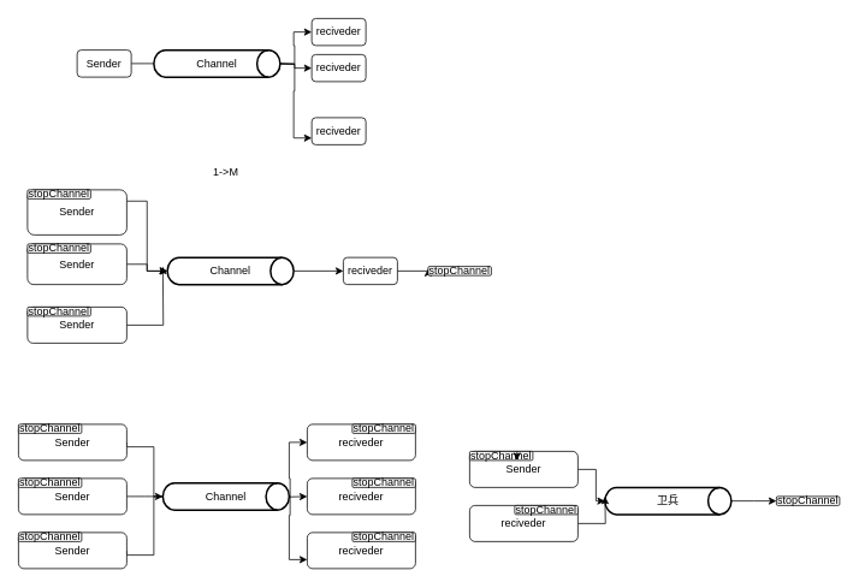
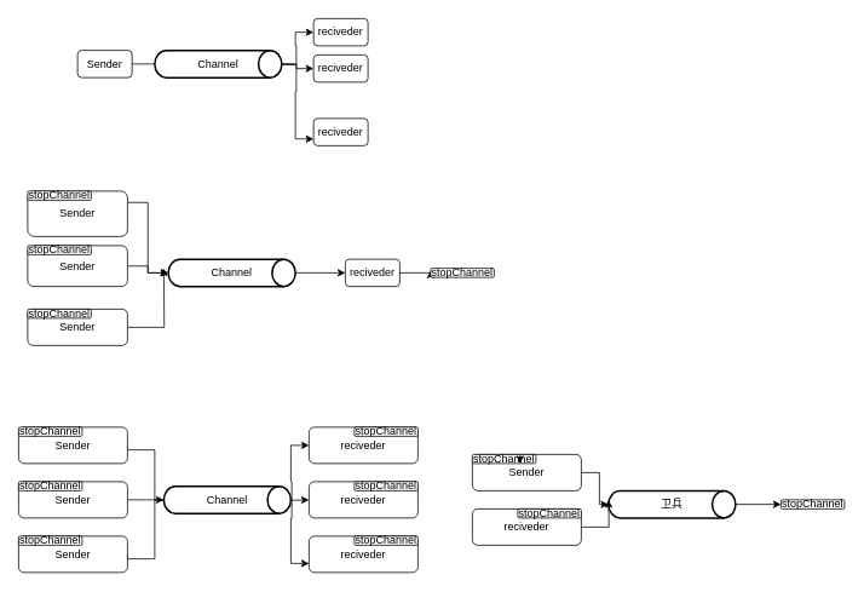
  <mxCell id="0" />
  <mxCell id="1" parent="0" />
  <mxCell id="2" style="edgeStyle=orthogonalEdgeStyle;rounded=0;orthogonalLoop=1;jettySize=auto;html=1;exitX=0;exitY=0.5;exitDx=0;exitDy=0;exitPerimeter=0;entryX=0;entryY=0.5;entryDx=0;entryDy=0;" parent="1" target="7" edge="1"><mxGeometry relative="1" as="geometry"><mxPoint x="305" y="70" as="sourcePoint" /></mxGeometry></mxCell>
  <mxCell id="3" style="edgeStyle=orthogonalEdgeStyle;rounded=0;orthogonalLoop=1;jettySize=auto;html=1;exitX=0;exitY=0.5;exitDx=0;exitDy=0;exitPerimeter=0;entryX=0;entryY=0.5;entryDx=0;entryDy=0;" parent="1" target="9" edge="1"><mxGeometry relative="1" as="geometry"><mxPoint x="305" y="70" as="sourcePoint" /></mxGeometry></mxCell>
  <mxCell id="4" style="edgeStyle=orthogonalEdgeStyle;rounded=0;orthogonalLoop=1;jettySize=auto;html=1;exitX=0;exitY=0.5;exitDx=0;exitDy=0;exitPerimeter=0;entryX=0;entryY=0.75;entryDx=0;entryDy=0;" parent="1" target="8" edge="1"><mxGeometry relative="1" as="geometry"><mxPoint x="305" y="70" as="sourcePoint" /></mxGeometry></mxCell>
  <mxCell id="5" style="edgeStyle=orthogonalEdgeStyle;rounded=0;orthogonalLoop=1;jettySize=auto;html=1;exitX=1;exitY=0.5;exitDx=0;exitDy=0;entryX=1;entryY=0.5;entryDx=0;entryDy=0;entryPerimeter=0;" parent="1" source="6" edge="1"><mxGeometry relative="1" as="geometry"><mxPoint x="195" y="70" as="targetPoint" /></mxGeometry></mxCell>
  <mxCell id="6" value="Sender" style="rounded=1;whiteSpace=wrap;html=1;" parent="1" vertex="1"><mxGeometry x="85" y="55" width="60" height="30" as="geometry" /></mxCell>
  <mxCell id="7" value="reciveder" style="rounded=1;whiteSpace=wrap;html=1;" parent="1" vertex="1"><mxGeometry x="345" y="20" width="60" height="30" as="geometry" /></mxCell>
  <mxCell id="8" value="reciveder" style="rounded=1;whiteSpace=wrap;html=1;" parent="1" vertex="1"><mxGeometry x="345" y="130" width="60" height="30" as="geometry" /></mxCell>
  <mxCell id="9" value="reciveder" style="rounded=1;whiteSpace=wrap;html=1;" parent="1" vertex="1"><mxGeometry x="345" y="60" width="60" height="30" as="geometry" /></mxCell>
- <mxCell id="10" value="1-&amp;gt;M" style="text;html=1;strokeColor=none;fillColor=none;align=center;verticalAlign=middle;whiteSpace=wrap;rounded=0;" parent="1" vertex="1"><mxGeometry x="230" y="180" width="40" height="20" as="geometry" /></mxCell>
  <mxCell id="11" style="edgeStyle=orthogonalEdgeStyle;rounded=0;orthogonalLoop=1;jettySize=auto;html=1;exitX=0;exitY=0.5;exitDx=0;exitDy=0;exitPerimeter=0;entryX=0;entryY=0.5;entryDx=0;entryDy=0;" parent="1" target="16" edge="1"><mxGeometry relative="1" as="geometry"><mxPoint x="300" y="550" as="sourcePoint" /></mxGeometry></mxCell>
  <mxCell id="12" style="edgeStyle=orthogonalEdgeStyle;rounded=0;orthogonalLoop=1;jettySize=auto;html=1;exitX=0;exitY=0.5;exitDx=0;exitDy=0;exitPerimeter=0;entryX=0;entryY=0.5;entryDx=0;entryDy=0;" parent="1" target="18" edge="1"><mxGeometry relative="1" as="geometry"><mxPoint x="300" y="550" as="sourcePoint" /></mxGeometry></mxCell>
  <mxCell id="13" style="edgeStyle=orthogonalEdgeStyle;rounded=0;orthogonalLoop=1;jettySize=auto;html=1;exitX=0;exitY=0.5;exitDx=0;exitDy=0;exitPerimeter=0;entryX=0;entryY=0.75;entryDx=0;entryDy=0;" parent="1" target="17" edge="1"><mxGeometry relative="1" as="geometry"><mxPoint x="300" y="550" as="sourcePoint" /></mxGeometry></mxCell>
  <mxCell id="14" style="edgeStyle=orthogonalEdgeStyle;rounded=0;orthogonalLoop=1;jettySize=auto;html=1;exitX=1;exitY=0.5;exitDx=0;exitDy=0;entryX=1;entryY=0.5;entryDx=0;entryDy=0;entryPerimeter=0;" parent="1" source="15" edge="1"><mxGeometry relative="1" as="geometry"><mxPoint x="190" y="550" as="targetPoint" /><Array as="points"><mxPoint x="170" y="495" /><mxPoint x="170" y="550" /></Array></mxGeometry></mxCell>
  <mxCell id="15" value="Sender" style="rounded=1;whiteSpace=wrap;html=1;" parent="1" vertex="1"><mxGeometry x="20" y="470" width="120" height="40" as="geometry" /></mxCell>
  <mxCell id="16" value="reciveder" style="rounded=1;whiteSpace=wrap;html=1;" parent="1" vertex="1"><mxGeometry x="340" y="470" width="120" height="40" as="geometry" /></mxCell>
  <mxCell id="17" value="reciveder" style="rounded=1;whiteSpace=wrap;html=1;" parent="1" vertex="1"><mxGeometry x="340" y="590" width="120" height="40" as="geometry" /></mxCell>
  <mxCell id="18" value="reciveder" style="rounded=1;whiteSpace=wrap;html=1;" parent="1" vertex="1"><mxGeometry x="340" y="530" width="120" height="40" as="geometry" /></mxCell>
  <mxCell id="19" style="edgeStyle=orthogonalEdgeStyle;rounded=0;orthogonalLoop=1;jettySize=auto;html=1;exitX=1;exitY=0.5;exitDx=0;exitDy=0;" parent="1" source="20" edge="1"><mxGeometry relative="1" as="geometry"><mxPoint x="180" y="550" as="targetPoint" /></mxGeometry></mxCell>
  <mxCell id="20" value="Sender" style="rounded=1;whiteSpace=wrap;html=1;" parent="1" vertex="1"><mxGeometry x="20" y="530" width="120" height="40" as="geometry" /></mxCell>
  <mxCell id="21" style="edgeStyle=orthogonalEdgeStyle;rounded=0;orthogonalLoop=1;jettySize=auto;html=1;exitX=1;exitY=0.5;exitDx=0;exitDy=0;" parent="1" source="22" edge="1"><mxGeometry relative="1" as="geometry"><mxPoint x="190" y="550" as="targetPoint" /><Array as="points"><mxPoint x="170" y="615" /><mxPoint x="170" y="550" /></Array></mxGeometry></mxCell>
  <mxCell id="22" value="Sender" style="rounded=1;whiteSpace=wrap;html=1;" parent="1" vertex="1"><mxGeometry x="20" y="590" width="120" height="40" as="geometry" /></mxCell>
  <mxCell id="23" style="edgeStyle=orthogonalEdgeStyle;rounded=0;orthogonalLoop=1;jettySize=auto;html=1;exitX=1;exitY=0.5;exitDx=0;exitDy=0;exitPerimeter=0;entryX=0;entryY=0.5;entryDx=0;entryDy=0;" parent="1" source="24" target="28" edge="1"><mxGeometry relative="1" as="geometry" /></mxCell>
  <mxCell id="24" value="Channel" style="strokeWidth=2;html=1;shape=mxgraph.flowchart.direct_data;whiteSpace=wrap;rotation=0;" parent="1" vertex="1"><mxGeometry x="185" y="285" width="140" height="30" as="geometry" /></mxCell>
  <mxCell id="25" style="edgeStyle=orthogonalEdgeStyle;rounded=0;orthogonalLoop=1;jettySize=auto;html=1;exitX=1;exitY=0.25;exitDx=0;exitDy=0;entryX=0;entryY=0.5;entryDx=0;entryDy=0;entryPerimeter=0;" parent="1" source="26" target="24" edge="1"><mxGeometry relative="1" as="geometry" /></mxCell>
  <mxCell id="26" value="Sender" style="rounded=1;whiteSpace=wrap;html=1;" parent="1" vertex="1"><mxGeometry x="30" y="210" width="110" height="50" as="geometry" /></mxCell>
  <mxCell id="27" style="edgeStyle=orthogonalEdgeStyle;rounded=0;orthogonalLoop=1;jettySize=auto;html=1;exitX=1;exitY=0.5;exitDx=0;exitDy=0;entryX=0;entryY=0.25;entryDx=0;entryDy=0;" parent="1" source="28" target="38" edge="1"><mxGeometry relative="1" as="geometry" /></mxCell>
  <mxCell id="28" value="reciveder" style="rounded=1;whiteSpace=wrap;html=1;" parent="1" vertex="1"><mxGeometry x="380" y="285" width="60" height="30" as="geometry" /></mxCell>
  <mxCell id="29" style="edgeStyle=orthogonalEdgeStyle;rounded=0;orthogonalLoop=1;jettySize=auto;html=1;exitX=1;exitY=0.5;exitDx=0;exitDy=0;entryX=0;entryY=0.5;entryDx=0;entryDy=0;entryPerimeter=0;" parent="1" source="30" target="24" edge="1"><mxGeometry relative="1" as="geometry" /></mxCell>
  <mxCell id="30" value="Sender" style="rounded=1;whiteSpace=wrap;html=1;" parent="1" vertex="1"><mxGeometry x="30" y="270" width="110" height="45" as="geometry" /></mxCell>
  <mxCell id="31" style="edgeStyle=orthogonalEdgeStyle;rounded=0;orthogonalLoop=1;jettySize=auto;html=1;exitX=1;exitY=0.5;exitDx=0;exitDy=0;" parent="1" source="32" edge="1"><mxGeometry relative="1" as="geometry"><mxPoint x="180" y="295" as="targetPoint" /></mxGeometry></mxCell>
  <mxCell id="32" value="Sender" style="rounded=1;whiteSpace=wrap;html=1;" parent="1" vertex="1"><mxGeometry x="30" y="340" width="110" height="40" as="geometry" /></mxCell>
  <mxCell id="33" value="Channel" style="strokeWidth=2;html=1;shape=mxgraph.flowchart.direct_data;whiteSpace=wrap;rotation=0;" parent="1" vertex="1"><mxGeometry x="180" y="535" width="140" height="30" as="geometry" /></mxCell>
  <mxCell id="34" value="Channel" style="strokeWidth=2;html=1;shape=mxgraph.flowchart.direct_data;whiteSpace=wrap;rotation=0;" parent="1" vertex="1"><mxGeometry x="170" y="55" width="140" height="30" as="geometry" /></mxCell>
  <mxCell id="35" value="stopChannel" style="rounded=1;whiteSpace=wrap;html=1;" parent="1" vertex="1"><mxGeometry x="30" y="210" width="70" height="10" as="geometry" /></mxCell>
  <mxCell id="36" value="stopChannel" style="rounded=1;whiteSpace=wrap;html=1;" parent="1" vertex="1"><mxGeometry x="30" y="270" width="70" height="10" as="geometry" /></mxCell>
  <mxCell id="37" value="stopChannel" style="rounded=1;whiteSpace=wrap;html=1;" parent="1" vertex="1"><mxGeometry x="30" y="340" width="70" height="10" as="geometry" /></mxCell>
  <mxCell id="38" value="stopChannel" style="rounded=1;whiteSpace=wrap;html=1;" parent="1" vertex="1"><mxGeometry x="474" y="295" width="70" height="10" as="geometry" /></mxCell>
  <mxCell id="39" value="stopChannel" style="rounded=1;whiteSpace=wrap;html=1;" parent="1" vertex="1"><mxGeometry x="20" y="470" width="70" height="10" as="geometry" /></mxCell>
  <mxCell id="40" value="stopChannel" style="rounded=1;whiteSpace=wrap;html=1;" parent="1" vertex="1"><mxGeometry x="20" y="530" width="70" height="10" as="geometry" /></mxCell>
  <mxCell id="41" value="stopChannel" style="rounded=1;whiteSpace=wrap;html=1;" parent="1" vertex="1"><mxGeometry x="20" y="590" width="70" height="10" as="geometry" /></mxCell>
  <mxCell id="42" value="stopChannel" style="rounded=1;whiteSpace=wrap;html=1;" parent="1" vertex="1"><mxGeometry x="390" y="470" width="70" height="10" as="geometry" /></mxCell>
  <mxCell id="43" value="stopChannel" style="rounded=1;whiteSpace=wrap;html=1;" parent="1" vertex="1"><mxGeometry x="390" y="530" width="70" height="10" as="geometry" /></mxCell>
  <mxCell id="44" value="stopChannel" style="rounded=1;whiteSpace=wrap;html=1;" parent="1" vertex="1"><mxGeometry x="390" y="590" width="70" height="10" as="geometry" /></mxCell>
  <mxCell id="45" style="edgeStyle=orthogonalEdgeStyle;rounded=0;orthogonalLoop=1;jettySize=auto;html=1;exitX=1;exitY=0.5;exitDx=0;exitDy=0;entryX=0;entryY=0.5;entryDx=0;entryDy=0;entryPerimeter=0;" parent="1" source="46" target="50" edge="1"><mxGeometry relative="1" as="geometry" /></mxCell>
  <mxCell id="46" value="Sender" style="rounded=1;whiteSpace=wrap;html=1;" parent="1" vertex="1"><mxGeometry x="520" y="500" width="120" height="40" as="geometry" /></mxCell>
  <mxCell id="47" value="stopChannel" style="rounded=1;whiteSpace=wrap;html=1;" parent="1" vertex="1"><mxGeometry x="520" y="500" width="70" height="10" as="geometry" /></mxCell>
  <mxCell id="48" style="edgeStyle=orthogonalEdgeStyle;rounded=0;orthogonalLoop=1;jettySize=auto;html=1;exitX=0.75;exitY=0;exitDx=0;exitDy=0;entryX=0.75;entryY=1;entryDx=0;entryDy=0;" parent="1" source="47" target="47" edge="1"><mxGeometry relative="1" as="geometry" /></mxCell>
  <mxCell id="49" style="edgeStyle=orthogonalEdgeStyle;rounded=0;orthogonalLoop=1;jettySize=auto;html=1;exitX=1;exitY=0.5;exitDx=0;exitDy=0;exitPerimeter=0;" parent="1" source="50" edge="1"><mxGeometry relative="1" as="geometry"><mxPoint x="860" y="555" as="targetPoint" /></mxGeometry></mxCell>
  <mxCell id="50" value="卫兵" style="strokeWidth=2;html=1;shape=mxgraph.flowchart.direct_data;whiteSpace=wrap;rotation=0;" parent="1" vertex="1"><mxGeometry x="670" y="540" width="140" height="30" as="geometry" /></mxCell>
  <mxCell id="51" style="edgeStyle=orthogonalEdgeStyle;rounded=0;orthogonalLoop=1;jettySize=auto;html=1;exitX=1;exitY=0.5;exitDx=0;exitDy=0;" parent="1" source="52" edge="1"><mxGeometry relative="1" as="geometry"><mxPoint x="670" y="550" as="targetPoint" /></mxGeometry></mxCell>
  <mxCell id="52" value="reciveder" style="rounded=1;whiteSpace=wrap;html=1;" parent="1" vertex="1"><mxGeometry x="520" y="560" width="120" height="40" as="geometry" /></mxCell>
  <mxCell id="53" value="stopChannel" style="rounded=1;whiteSpace=wrap;html=1;" parent="1" vertex="1"><mxGeometry x="570" y="560" width="70" height="10" as="geometry" /></mxCell>
  <mxCell id="54" value="stopChannel" style="rounded=1;whiteSpace=wrap;html=1;" parent="1" vertex="1"><mxGeometry x="860" y="550" width="70" height="10" as="geometry" /></mxCell>
